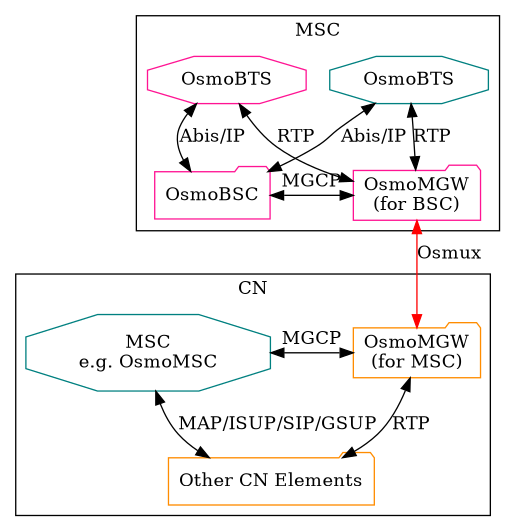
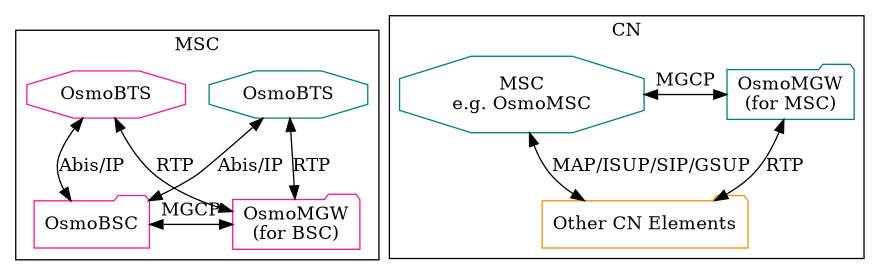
  digraph {
    rankdir=TB
    node [color=deeppink shape=folder]
    edge [dir=both]
    OsmoBSC
    n2 [label="OsmoMGW\n(for BSC)"]
    n3 [color=teal label=OsmoBTS shape=octagon]
    n4 [label=OsmoBTS shape=octagon]
-   n5 [color=darkorange label="OsmoMGW\n(for MSC)"]
+   n5 [color=teal label="OsmoMGW\n(for MSC)"]
    n6 [color=teal label="MSC\ne.g. OsmoMSC" shape=octagon]
    n7 [color=darkorange label="Other CN Elements"]
    subgraph cluster_1 {
      label=MSC
      n3
      n4
      subgraph sub_2 {
        label=RAN
        rank=same
        OsmoBSC
        n2
      }
    }
    subgraph cluster_3 {
      label=CN
      n7
      subgraph sub_4 {
        label=CN
        rank=same
        n5
        n6
      }
    }
    OsmoBSC -> n2 [label=MGCP]
-   n2 -> n5 [color=red label=Osmux]
    n3 -> OsmoBSC [label="Abis/IP"]
    n3 -> n2 [label=RTP]
    n4 -> OsmoBSC [label="Abis/IP"]
    n4 -> n2 [label=RTP]
    n5 -> n7 [label=RTP]
    n6 -> n5 [label=MGCP]
    n6 -> n7 [label="MAP/ISUP/SIP/GSUP"]
  }
